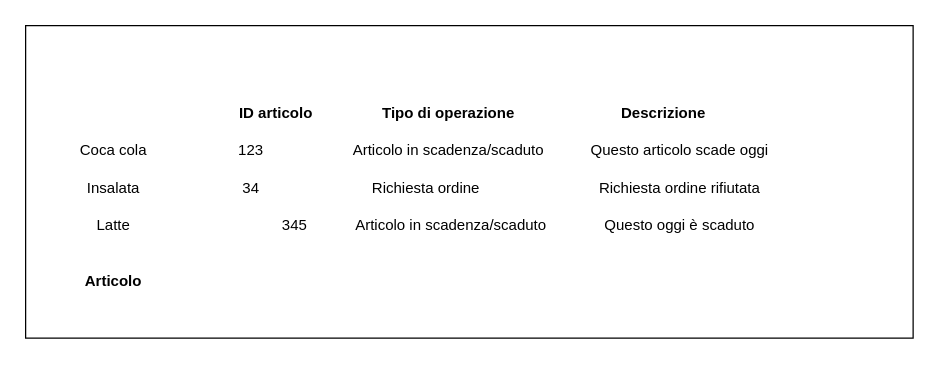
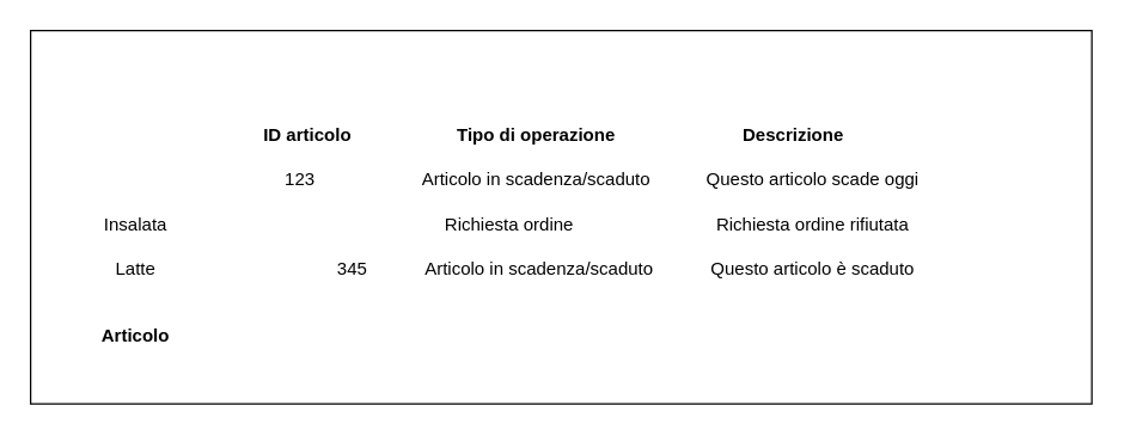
  <mxCell id="0" />
  <mxCell id="1" parent="0" />
  <mxCell id="2" value="" style="rounded=0;whiteSpace=wrap;html=1;" vertex="1" parent="1"><mxGeometry x="20" y="20" width="710" height="250" as="geometry" /></mxCell>
  <mxCell id="3" value="Tipo di operazione" style="text;html=1;align=center;verticalAlign=middle;resizable=0;points=[];autosize=1;fontStyle=1" vertex="1" parent="1"><mxGeometry x="298" y="80" width="120" height="20" as="geometry" /></mxCell>
  <mxCell id="4" value="123&lt;span style=&quot;color: rgba(0 , 0 , 0 , 0) ; font-family: monospace ; font-size: 0px&quot;&gt;%3CmxGraphModel%3E%3Croot%3E%3CmxCell%20id%3D%220%22%2F%3E%3CmxCell%20id%3D%221%22%20parent%3D%220%22%2F%3E%3CmxCell%20id%3D%222%22%20value%3D%22Categoria%22%20style%3D%22text%3Bhtml%3D1%3Balign%3Dcenter%3BverticalAlign%3Dmiddle%3Bresizable%3D0%3Bpoints%3D%5B%5D%3Bautosize%3D1%3BfontStyle%3D1%22%20vertex%3D%221%22%20parent%3D%221%22%3E%3CmxGeometry%20x%3D%22230%22%20y%3D%22140%22%20width%3D%2270%22%20height%3D%2220%22%20as%3D%22geometry%22%2F%3E%3C%2FmxCell%3E%3C%2Froot%3E%3C%2FmxGraphModel%3E&lt;/span&gt;" style="text;html=1;align=center;verticalAlign=middle;resizable=0;points=[];autosize=1;fontStyle=0" vertex="1" parent="1"><mxGeometry x="180" y="110" width="40" height="20" as="geometry" /></mxCell>
  <mxCell id="5" value="Articolo" style="text;html=1;align=center;verticalAlign=middle;resizable=0;points=[];autosize=1;fontStyle=1" vertex="1" parent="1"><mxGeometry x="60" y="215" width="60" height="20" as="geometry" /></mxCell>
- <mxCell id="6" value="Coca cola" style="text;html=1;align=center;verticalAlign=middle;resizable=0;points=[];autosize=1;fontStyle=0" vertex="1" parent="1"><mxGeometry x="55" y="110" width="70" height="20" as="geometry" /></mxCell>
  <mxCell id="7" value="Descrizione" style="text;html=1;align=center;verticalAlign=middle;resizable=0;points=[];autosize=1;fontStyle=1" vertex="1" parent="1"><mxGeometry x="490" y="80" width="80" height="20" as="geometry" /></mxCell>
  <mxCell id="8" value="Questo articolo scade oggi" style="text;html=1;align=center;verticalAlign=middle;resizable=0;points=[];autosize=1;fontStyle=0" vertex="1" parent="1"><mxGeometry x="463" y="110" width="160" height="20" as="geometry" /></mxCell>
  <mxCell id="9" value="Insalata" style="text;html=1;align=center;verticalAlign=middle;resizable=0;points=[];autosize=1;fontStyle=0" vertex="1" parent="1"><mxGeometry x="60" y="140" width="60" height="20" as="geometry" /></mxCell>
- <mxCell id="10" value="ID articolo" style="text;html=1;align=center;verticalAlign=middle;resizable=0;points=[];autosize=1;fontStyle=1" vertex="1" parent="1"><mxGeometry x="185" y="80" width="70" height="20" as="geometry" /></mxCell>
- <mxCell id="11" value="34" style="text;html=1;align=center;verticalAlign=middle;resizable=0;points=[];autosize=1;fontStyle=0" vertex="1" parent="1"><mxGeometry x="185" y="140" width="30" height="20" as="geometry" /></mxCell>
+ <mxCell id="10" value="ID articolo" style="text;html=1;align=center;verticalAlign=middle;resizable=0;points=[];autosize=1;fontStyle=1" vertex="1" parent="1"><mxGeometry x="170" y="80" width="70" height="20" as="geometry" /></mxCell>
  <mxCell id="12" value="Richiesta ordine" style="text;html=1;align=center;verticalAlign=middle;resizable=0;points=[];autosize=1;fontStyle=0" vertex="1" parent="1"><mxGeometry x="290" y="140" width="100" height="20" as="geometry" /></mxCell>
  <mxCell id="13" value="Richiesta ordine rifiutata" style="text;html=1;align=center;verticalAlign=middle;resizable=0;points=[];autosize=1;fontStyle=0" vertex="1" parent="1"><mxGeometry x="473" y="140" width="140" height="20" as="geometry" /></mxCell>
  <mxCell id="14" value="Articolo in scadenza/scaduto" style="text;html=1;align=center;verticalAlign=middle;resizable=0;points=[];autosize=1;fontStyle=0" vertex="1" parent="1"><mxGeometry x="273" y="110" width="170" height="20" as="geometry" /></mxCell>
  <mxCell id="15" value="Latte" style="text;html=1;align=center;verticalAlign=middle;resizable=0;points=[];autosize=1;fontStyle=0" vertex="1" parent="1"><mxGeometry x="70" y="170" width="40" height="20" as="geometry" /></mxCell>
  <mxCell id="16" value="345" style="text;html=1;align=center;verticalAlign=middle;resizable=0;points=[];autosize=1;fontStyle=0" vertex="1" parent="1"><mxGeometry x="215" y="170" width="40" height="20" as="geometry" /></mxCell>
- <mxCell id="17" value="Questo oggi è scaduto" style="text;html=1;align=center;verticalAlign=middle;resizable=0;points=[];autosize=1;fontStyle=0" vertex="1" parent="1"><mxGeometry x="468" y="170" width="150" height="20" as="geometry" /></mxCell>
+ <mxCell id="17" value="Questo articolo è scaduto" style="text;html=1;align=center;verticalAlign=middle;resizable=0;points=[];autosize=1;fontStyle=0" vertex="1" parent="1"><mxGeometry x="468" y="170" width="150" height="20" as="geometry" /></mxCell>
  <mxCell id="18" value="Articolo in scadenza/scaduto" style="text;html=1;align=center;verticalAlign=middle;resizable=0;points=[];autosize=1;fontStyle=0" vertex="1" parent="1"><mxGeometry x="275" y="170" width="170" height="20" as="geometry" /></mxCell>
